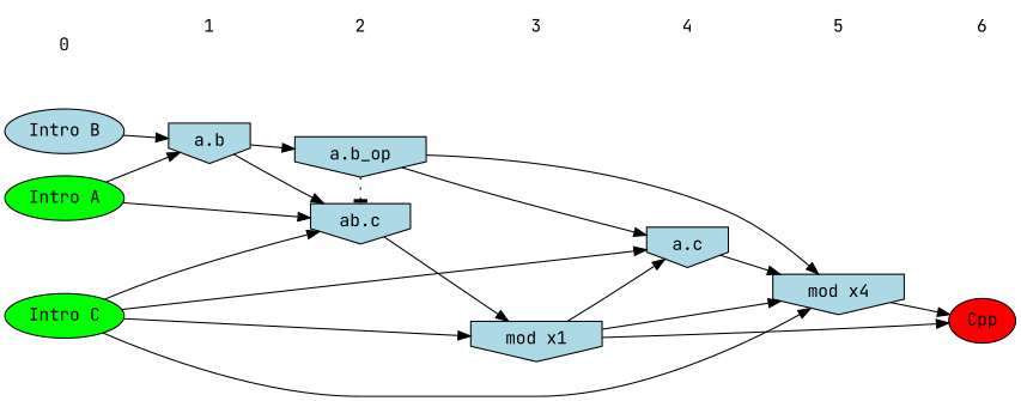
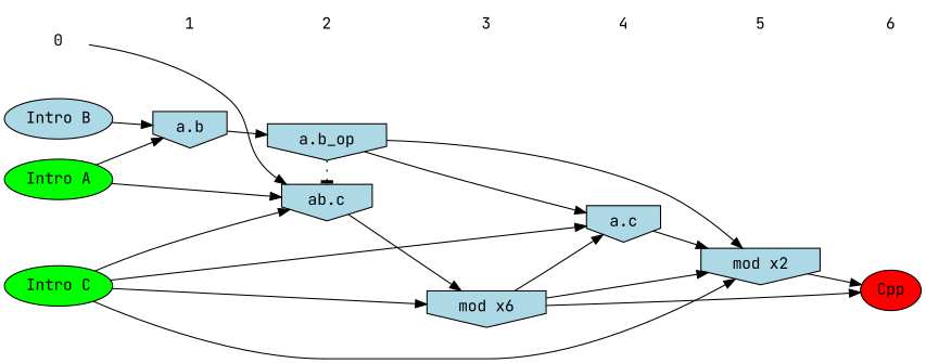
  digraph {
    fontname="JetBrains Mono"
    rankdir=LR
    ranksep=.5
    node [fontname="JetBrains Mono" shape=plaintext style=filled]
    edge [fontname="JetBrains Mono"]
    0 [style=""]
    n2 [fillcolor=lightblue label="Intro B" shape=""]
    n3 [fillcolor=green label="Intro A" shape=""]
    n4 [fillcolor=green label="Intro C" shape=""]
    1 [style=""]
    n6 [fillcolor=lightblue label="a.b" shape=invhouse]
    2 [style=""]
    n8 [fillcolor=lightblue label="ab.c" shape=invhouse]
    n9 [fillcolor=lightblue label="a.b_op" shape=invhouse]
    3 [style=""]
-   n11 [fillcolor=lightblue label="mod x1" shape=invhouse]
+   n11 [fillcolor=lightblue label="mod x6" shape=invhouse]
    4 [style=""]
    n13 [fillcolor=lightblue label="a.c" shape=invhouse]
    5 [style=""]
-   n15 [fillcolor=lightblue label="mod x4" shape=invhouse]
+   n15 [fillcolor=lightblue label="mod x2" shape=invhouse]
    6 [style=""]
    n17 [fillcolor=red label=Cpp shape=""]
    subgraph sub_1 {
      rank=same
      0
      n2
      n3
      n4
    }
    subgraph sub_2 {
      rank=same
      1
      n6
    }
    subgraph sub_3 {
      rank=same
      2
      n8
      n9
    }
    subgraph sub_4 {
      rank=same
      3
      n11
    }
    subgraph sub_5 {
      rank=same
      4
      n13
    }
    subgraph sub_6 {
      rank=same
      5
      n15
    }
    subgraph sub_7 {
      rank=same
      6
      n17
    }
    0 -> 1 [style=invis]
    n2 -> n6
    n3 -> n6
    n3 -> n8
    n4 -> n8
    n4 -> n11
    n4 -> n13
    n4 -> n15
    1 -> 2 [style=invis]
-   n6 -> n8
+   0 -> n8
    n6 -> n9
    2 -> 3 [style=invis]
    n8 -> n11
    n9 -> n8 [arrowhead=tee style=dotted]
    n9 -> n13
    n9 -> n15
    3 -> 4 [style=invis]
    n11 -> n13
    n11 -> n15
    n11 -> n17
    4 -> 5 [style=invis]
    n13 -> n15
    5 -> 6 [style=invis]
    n15 -> n17
  }
